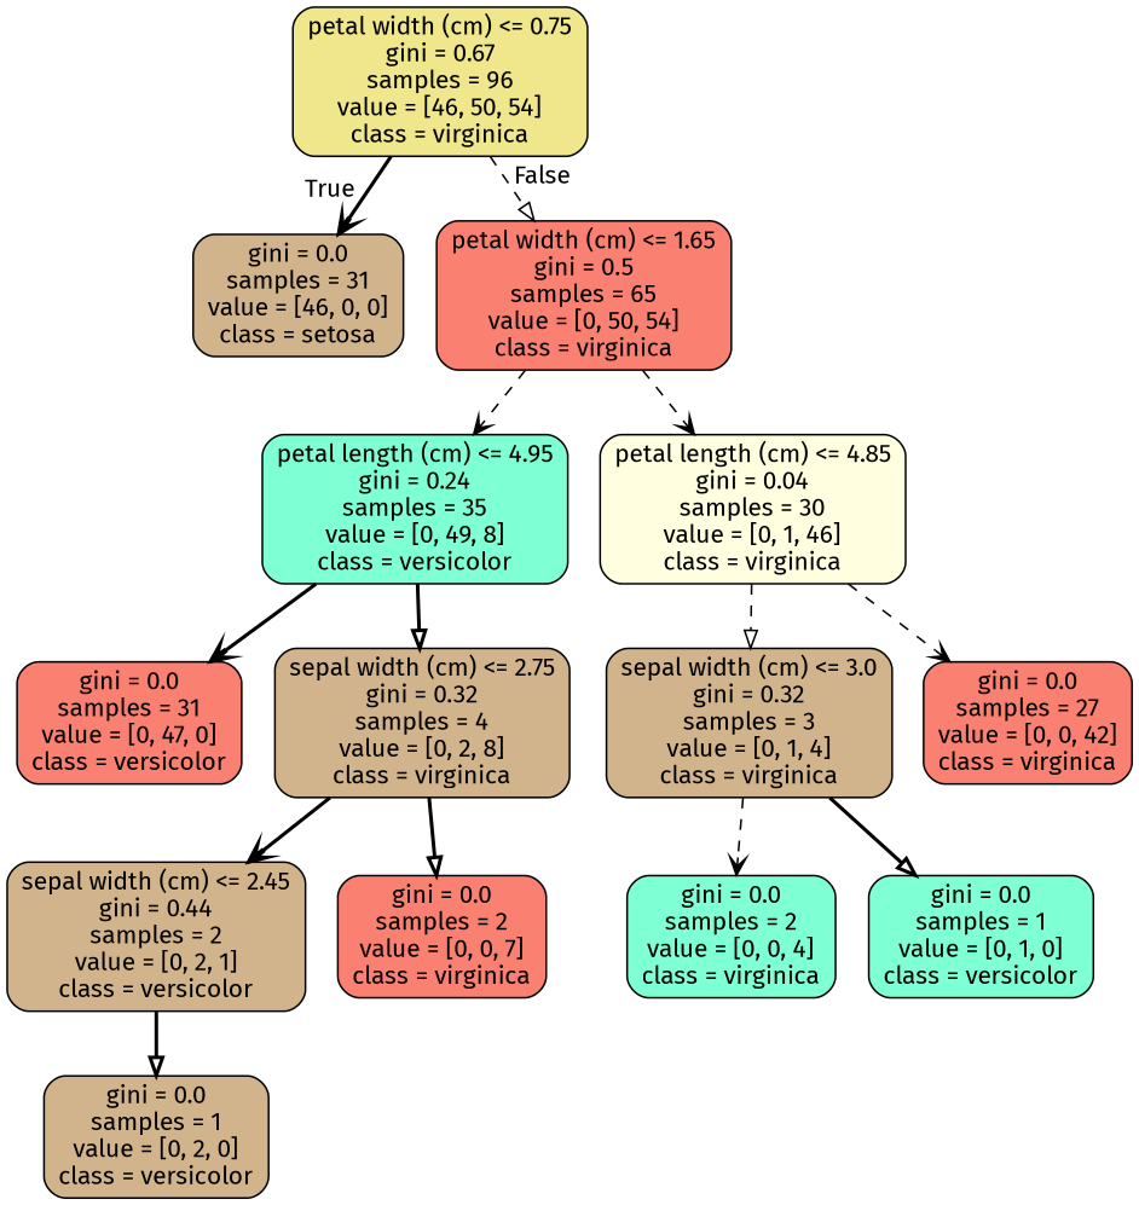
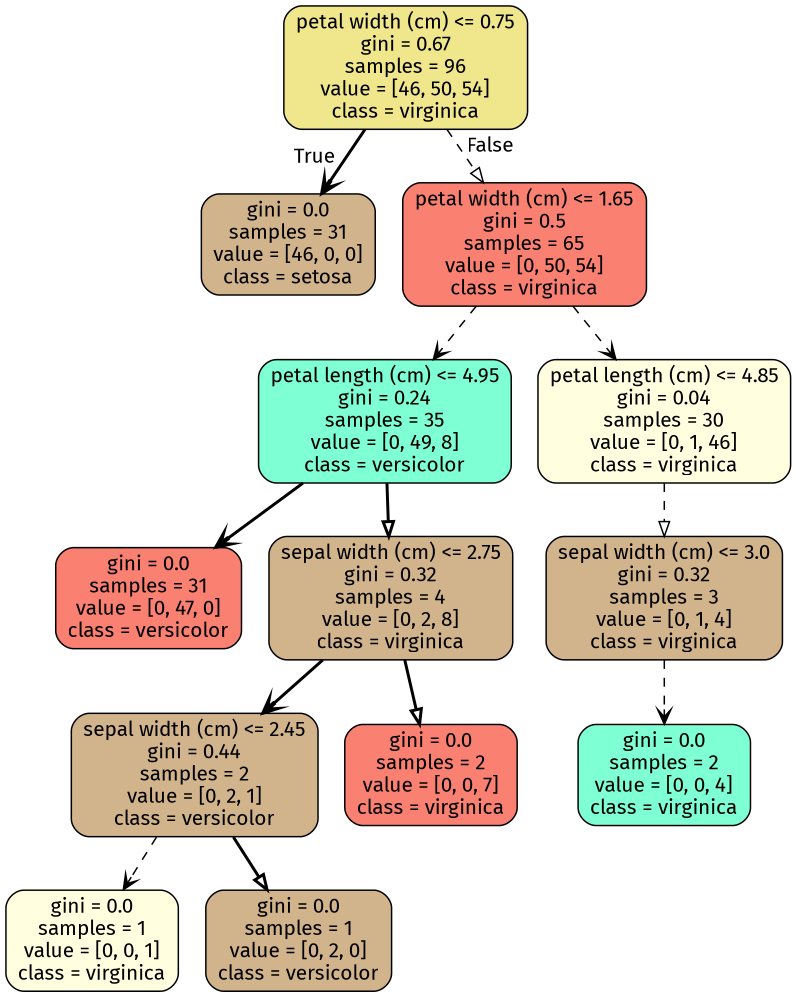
  digraph {
    fontname="Fira Sans"
    node [color=black fillcolor=tan fontname="Fira Sans" shape=box style="filled, rounded"]
    edge [arrowhead=vee fontname="Fira Sans" style=bold]
    n1 [fillcolor=khaki label="petal width (cm) <= 0.75\ngini = 0.67\nsamples = 96\nvalue = [46, 50, 54]\nclass = virginica"]
    n2 [label="gini = 0.0\nsamples = 31\nvalue = [46, 0, 0]\nclass = setosa"]
    n3 [fillcolor=salmon label="petal width (cm) <= 1.65\ngini = 0.5\nsamples = 65\nvalue = [0, 50, 54]\nclass = virginica"]
    n4 [fillcolor=aquamarine label="petal length (cm) <= 4.95\ngini = 0.24\nsamples = 35\nvalue = [0, 49, 8]\nclass = versicolor"]
    n5 [fillcolor=lightyellow label="petal length (cm) <= 4.85\ngini = 0.04\nsamples = 30\nvalue = [0, 1, 46]\nclass = virginica"]
    n6 [fillcolor=salmon label="gini = 0.0\nsamples = 31\nvalue = [0, 47, 0]\nclass = versicolor"]
    n7 [label="sepal width (cm) <= 2.75\ngini = 0.32\nsamples = 4\nvalue = [0, 2, 8]\nclass = virginica"]
    n8 [label="sepal width (cm) <= 3.0\ngini = 0.32\nsamples = 3\nvalue = [0, 1, 4]\nclass = virginica"]
-   n9 [fillcolor=salmon label="gini = 0.0\nsamples = 27\nvalue = [0, 0, 42]\nclass = virginica"]
    n10 [label="sepal width (cm) <= 2.45\ngini = 0.44\nsamples = 2\nvalue = [0, 2, 1]\nclass = versicolor"]
    n11 [fillcolor=salmon label="gini = 0.0\nsamples = 2\nvalue = [0, 0, 7]\nclass = virginica"]
+   n12 [fillcolor=lightyellow label="gini = 0.0\nsamples = 1\nvalue = [0, 0, 1]\nclass = virginica"]
    n13 [label="gini = 0.0\nsamples = 1\nvalue = [0, 2, 0]\nclass = versicolor"]
    n14 [fillcolor=aquamarine label="gini = 0.0\nsamples = 2\nvalue = [0, 0, 4]\nclass = virginica"]
-   n15 [fillcolor=aquamarine label="gini = 0.0\nsamples = 1\nvalue = [0, 1, 0]\nclass = versicolor"]
    n1 -> n2 [headlabel=True labelangle=45 labeldistance=2.5]
    n1 -> n3 [arrowhead=onormal headlabel=False labelangle=-45 labeldistance=2.5 style=dashed]
    n3 -> n4 [style=dashed]
    n3 -> n5 [style=dashed]
    n4 -> n6
    n4 -> n7 [arrowhead=onormal]
    n5 -> n8 [arrowhead=onormal style=dashed]
-   n5 -> n9 [style=dashed]
    n7 -> n10
    n7 -> n11 [arrowhead=onormal]
    n8 -> n14 [style=dashed]
-   n8 -> n15 [arrowhead=onormal]
+   n10 -> n12 [style=dashed]
    n10 -> n13 [arrowhead=onormal]
  }
